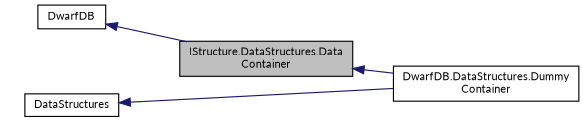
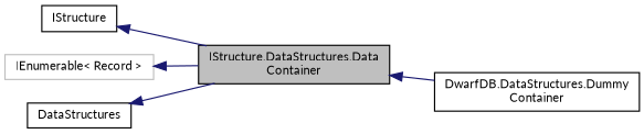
  digraph {
    fontname=Lato
    rankdir=LR
    node [color=black fillcolor=white fontname=Lato fontsize=10 shape=record style=filled]
    edge [color=midnightblue dir=back fontname=Lato fontsize=10 labelfontname=Helvetica labelfontsize=10 style=solid]
    n1 [fillcolor=grey75 fontcolor=black height=0.2 label="IStructure.DataStructures.Data\lContainer" width=0.4]
    n2 [height=0.2 label="DwarfDB.DataStructures.Dummy\lContainer" width=0.4]
-   n3 [height=0.2 label=DwarfDB width=0.4]
+   n3 [height=0.2 label=IStructure width=0.4]
+   n4 [color=grey75 height=0.2 label="IEnumerable\< Record \>" width=0.4]
    n5 [height=0.2 label=DataStructures width=0.4]
    n1 -> n2
    n3 -> n1
-   n5 -> n2
+   n4 -> n1
+   n5 -> n1
  }
